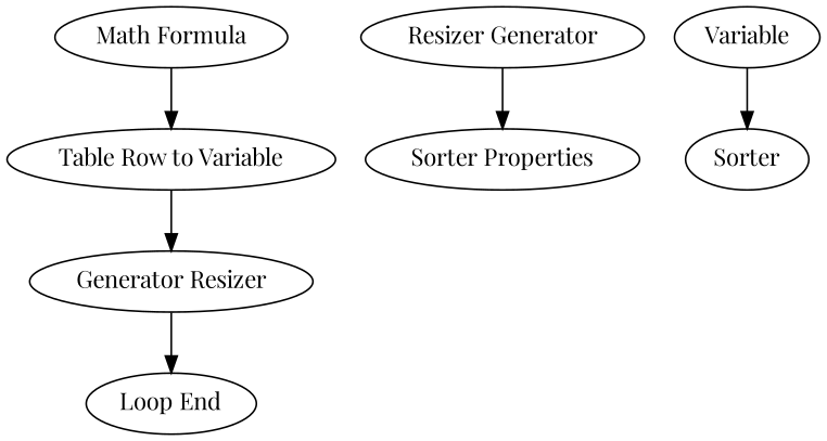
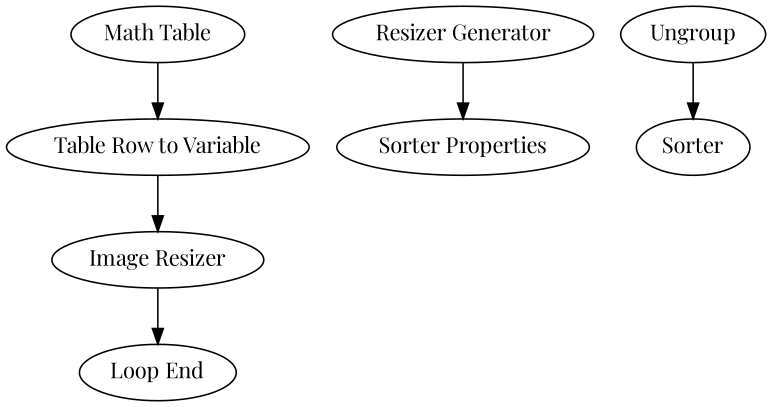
  digraph {
    fontname="Playfair Display"
    rankdir=TB
    node [fontname="Playfair Display"]
    edge [fontname="Playfair Display"]
-   n1 [label="Generator Resizer"]
+   n1 [label="Image Resizer"]
    n2 [label="Loop End"]
    n3 [label="Sorter Properties"]
    n4 [label="Resizer Generator"]
-   n5 [label=Variable]
+   n5 [label=Ungroup]
    n6 [label=Sorter]
-   n7 [label="Math Formula"]
+   n7 [label="Math Table"]
    n8 [label="Table Row to Variable"]
    n1 -> n2
    n4 -> n3
    n5 -> n6
    n7 -> n8
    n8 -> n1
  }
